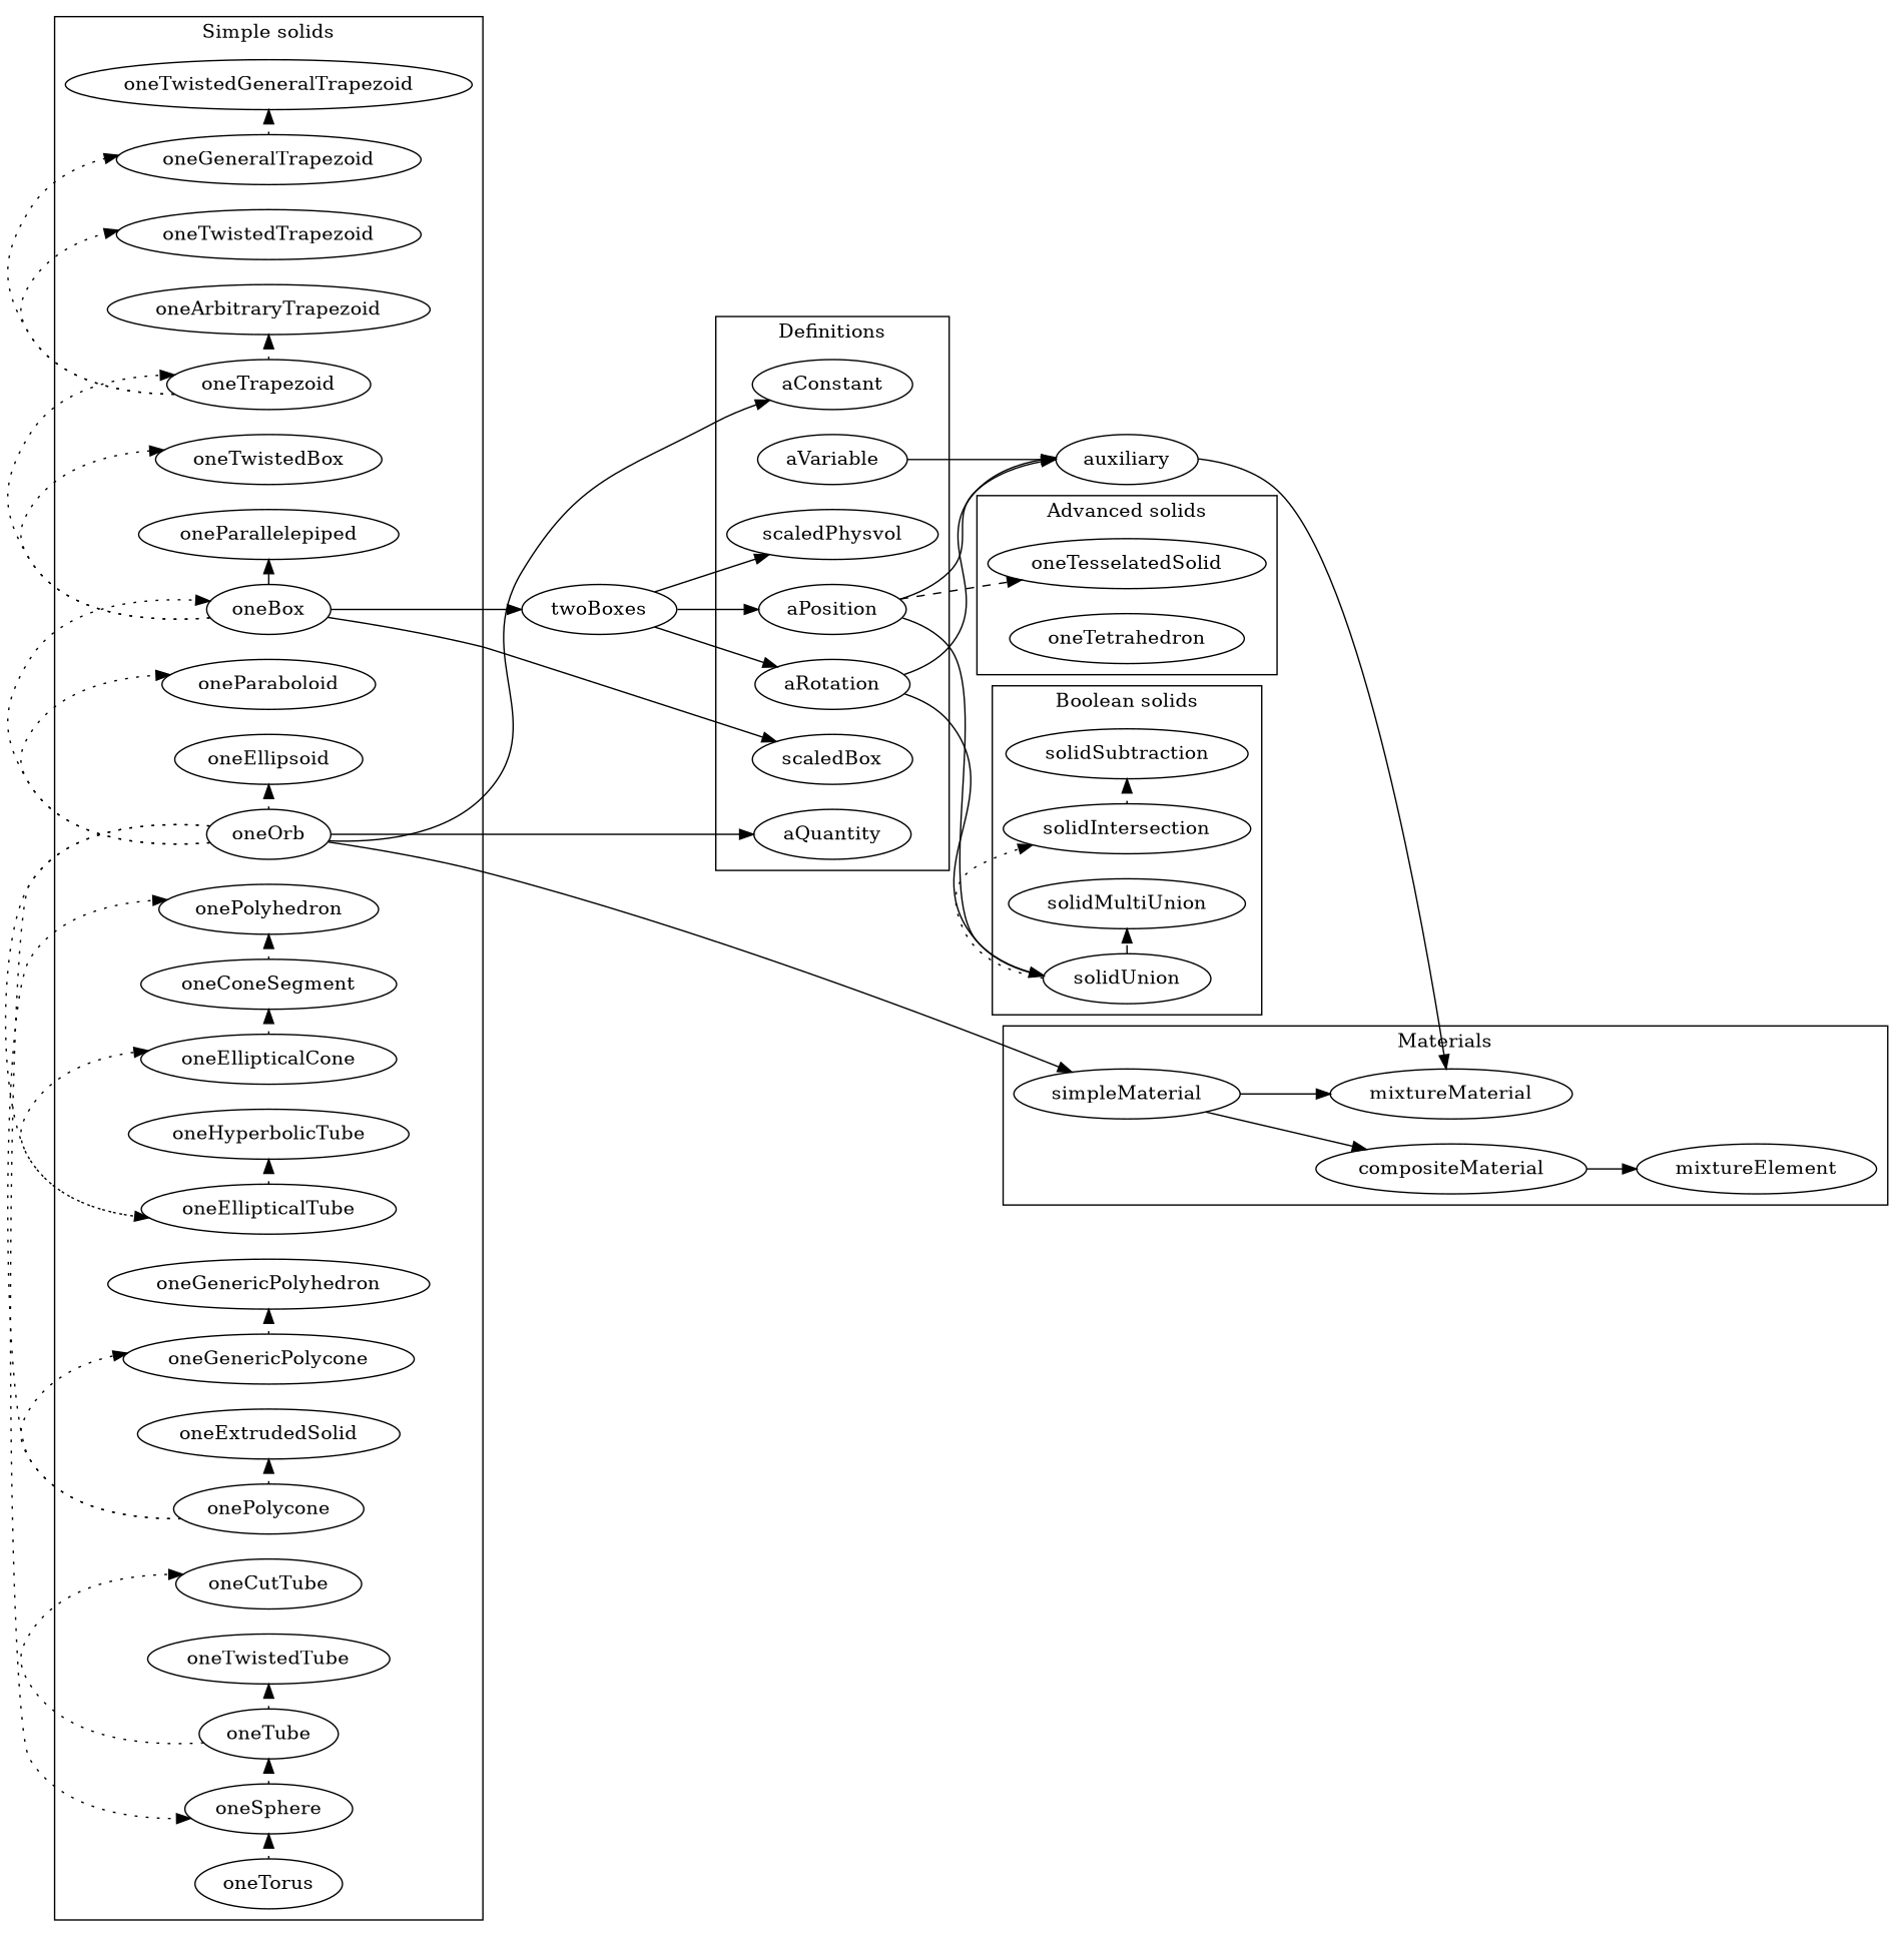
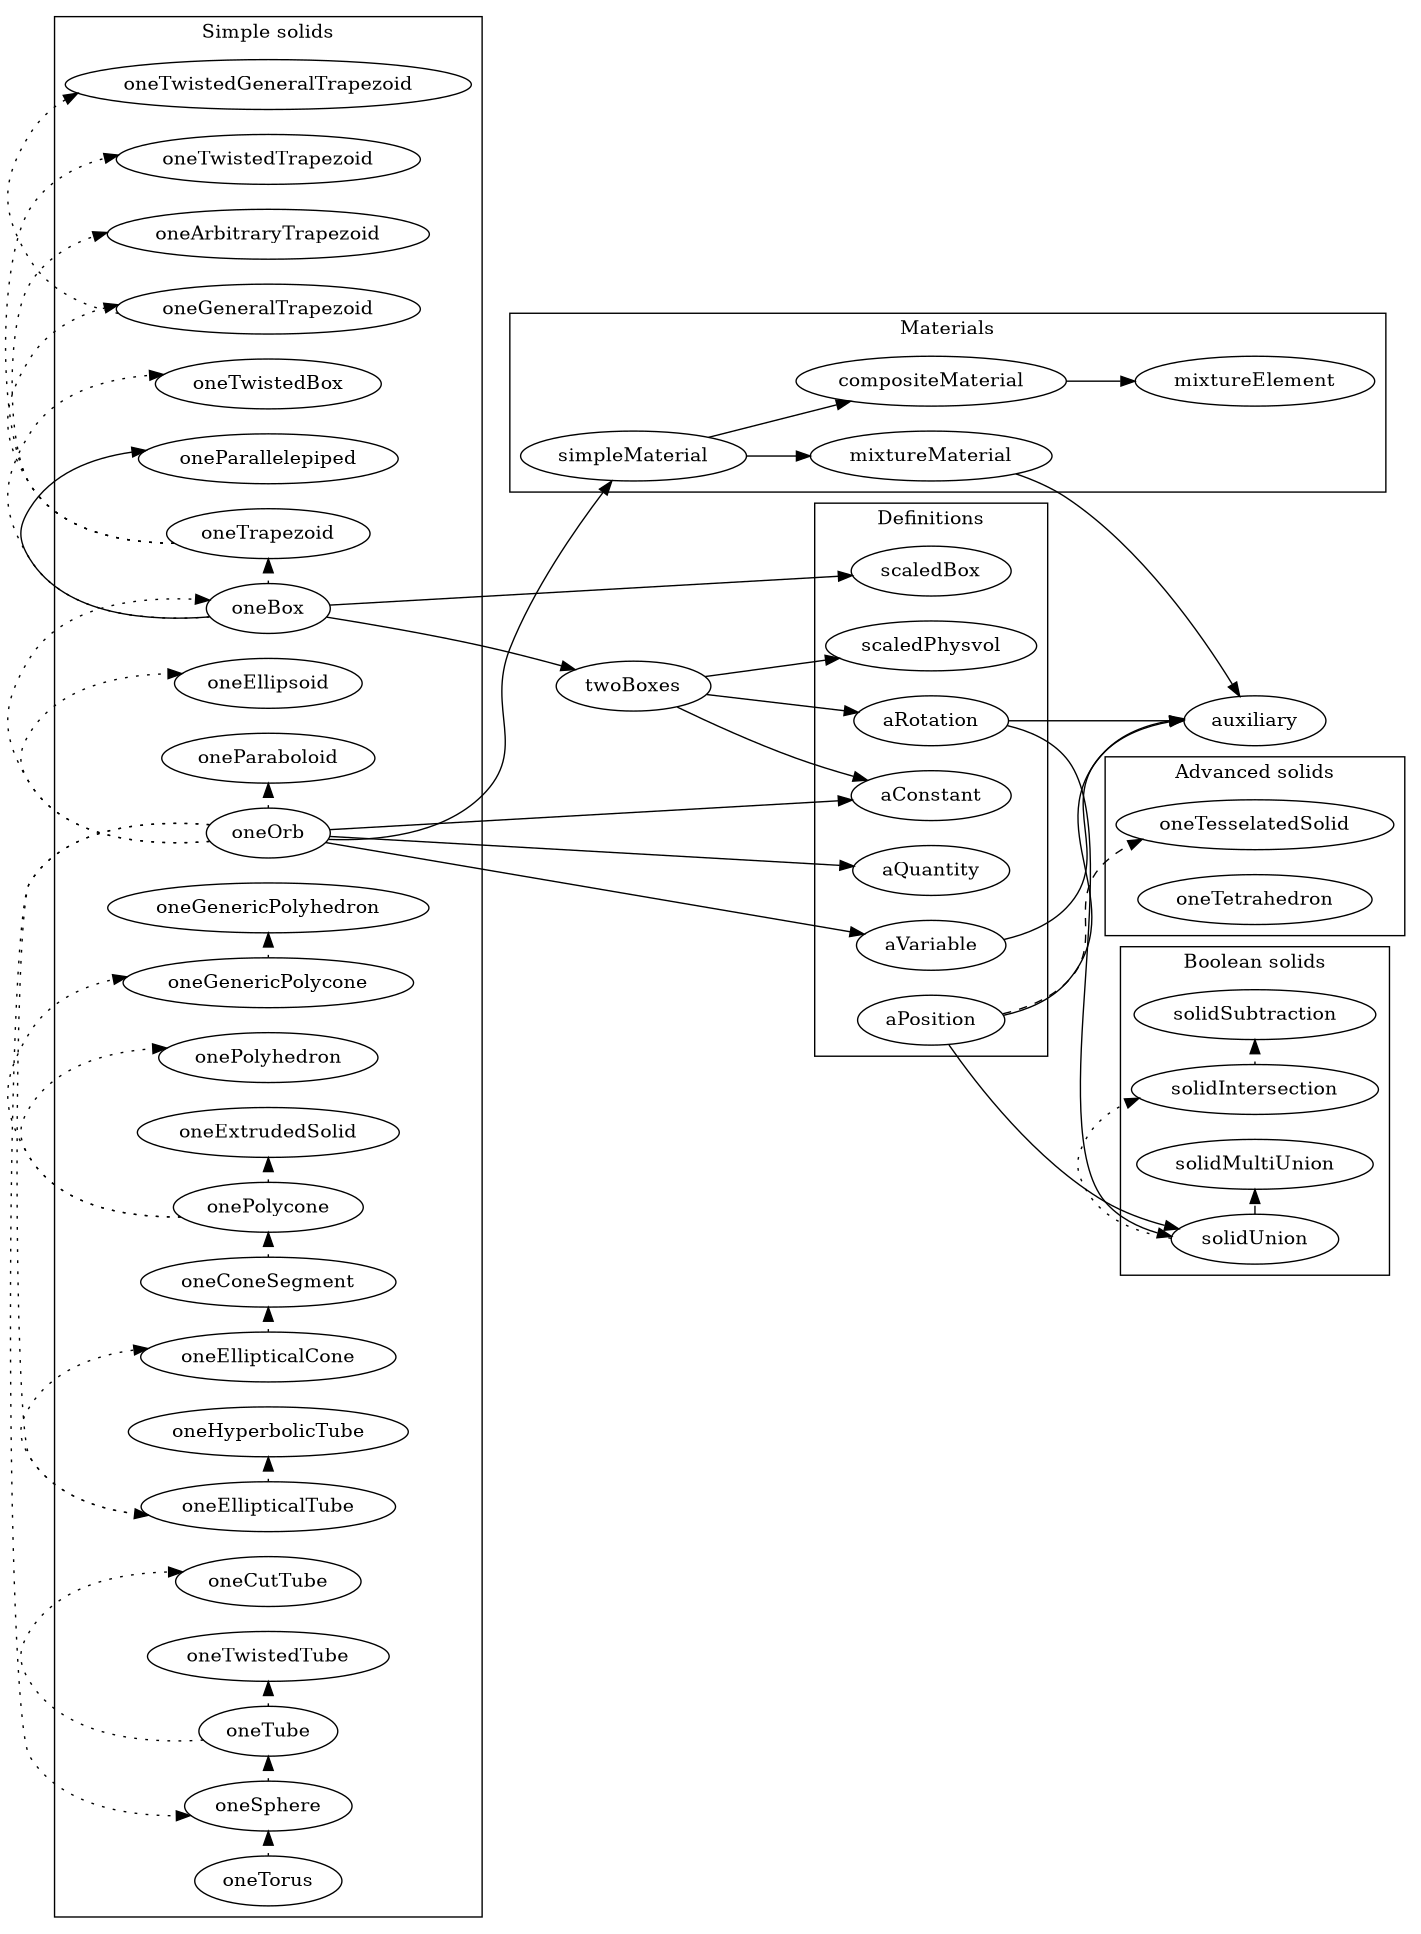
  digraph {
    compound=true
    rankdir=LR
    splines=true
    edge [style=dotted]
    aConstant
    aVariable
    aQuantity
    aPosition
    aRotation
    scaledBox
    scaledPhysvol
    oneOrb
    oneSphere
    oneBox
    oneTube
    oneEllipsoid
    oneEllipticalTube
    oneEllipticalCone
    oneConeSegment
    oneParaboloid
    oneParallelepiped
    onePolycone
    oneGenericPolycone
    onePolyhedron
    oneGenericPolyhedron
    oneTorus
    oneTrapezoid
    oneGeneralTrapezoid
    oneHyperbolicTube
    oneCutTube
    oneTwistedBox
    oneTwistedTrapezoid
    oneTwistedGeneralTrapezoid
    oneTwistedTube
    oneExtrudedSolid
    oneArbitraryTrapezoid
    oneTesselatedSolid
    oneTetrahedron
    solidUnion
    solidIntersection
    solidSubtraction
    solidMultiUnion
    simpleMaterial
    compositeMaterial
    mixtureElement
    mixtureMaterial
    auxiliary
    twoBoxes
    subgraph cluster_1 {
      label=Definitions
      subgraph sub_2 {
        label=Definitions
        rank=same
        aConstant
        aVariable
        aQuantity
        aPosition
        aRotation
        scaledBox
        scaledPhysvol
      }
    }
    subgraph cluster_3 {
      label="Simple solids"
      subgraph sub_4 {
        label="Simple solids"
        rank=same
        oneOrb
        oneSphere
        oneBox
        oneTube
        oneEllipsoid
        oneEllipticalTube
        oneEllipticalCone
        oneConeSegment
        oneParaboloid
        oneParallelepiped
        onePolycone
        oneGenericPolycone
        onePolyhedron
        oneGenericPolyhedron
        oneTorus
        oneTrapezoid
        oneGeneralTrapezoid
        oneHyperbolicTube
        oneCutTube
        oneTwistedBox
        oneTwistedTrapezoid
        oneTwistedGeneralTrapezoid
        oneTwistedTube
        oneExtrudedSolid
        oneArbitraryTrapezoid
      }
    }
    subgraph cluster_5 {
      label="Advanced solids"
      subgraph sub_6 {
        label="Advanced solids"
        rank=same
        oneTesselatedSolid
        oneTetrahedron
      }
    }
    subgraph cluster_7 {
      label="Boolean solids"
      subgraph sub_8 {
        label="Boolean solids"
        rank=same
        solidUnion
        solidIntersection
        solidSubtraction
        solidMultiUnion
      }
    }
    subgraph cluster_9 {
      label=Materials
      simpleMaterial
      compositeMaterial
      mixtureElement
      mixtureMaterial
    }
    aVariable -> auxiliary [style=""]
    aPosition -> oneTesselatedSolid [style=dashed]
    aPosition -> solidUnion [style=""]
    aPosition -> auxiliary [style=""]
    aRotation -> solidUnion [style=""]
    aRotation -> auxiliary [style=""]
    oneOrb -> aConstant [style=""]
+   oneOrb -> aVariable [style=""]
    oneOrb -> aQuantity [style=""]
    oneOrb -> oneSphere [constraint=false]
    oneOrb -> oneBox
    oneOrb -> oneEllipsoid
    oneOrb -> oneEllipticalTube [constraint=false]
    oneOrb -> oneParaboloid
    oneOrb -> simpleMaterial [style=""]
    oneSphere -> oneTube
    oneBox -> scaledBox [style=""]
    oneBox -> oneParallelepiped [style=solid]
    oneBox -> oneTrapezoid
    oneBox -> oneTwistedBox
    oneBox -> twoBoxes [style=""]
    oneTube -> oneCutTube
    oneTube -> oneTwistedTube
    oneEllipticalTube -> oneEllipticalCone
    oneEllipticalTube -> oneHyperbolicTube
    oneEllipticalCone -> oneConeSegment
-   oneConeSegment -> onePolyhedron
+   oneConeSegment -> onePolycone
    onePolycone -> oneGenericPolycone
    onePolycone -> onePolyhedron
    onePolycone -> oneExtrudedSolid
    oneGenericPolycone -> oneGenericPolyhedron
    oneTorus -> oneSphere
    oneTrapezoid -> oneGeneralTrapezoid
    oneTrapezoid -> oneTwistedTrapezoid
    oneTrapezoid -> oneArbitraryTrapezoid
    oneGeneralTrapezoid -> oneTwistedGeneralTrapezoid
    solidUnion -> solidIntersection
    solidUnion -> solidMultiUnion [style=dashed]
    solidIntersection -> solidSubtraction
    simpleMaterial -> compositeMaterial [style=""]
    simpleMaterial -> mixtureMaterial [style=""]
    compositeMaterial -> mixtureElement [style=""]
-   auxiliary -> mixtureMaterial [style=""]
-   twoBoxes -> aPosition [style=""]
+   mixtureMaterial -> auxiliary [style=""]
+   twoBoxes -> aConstant [style=""]
    twoBoxes -> aRotation [style=""]
    twoBoxes -> scaledPhysvol [style=""]
  }
